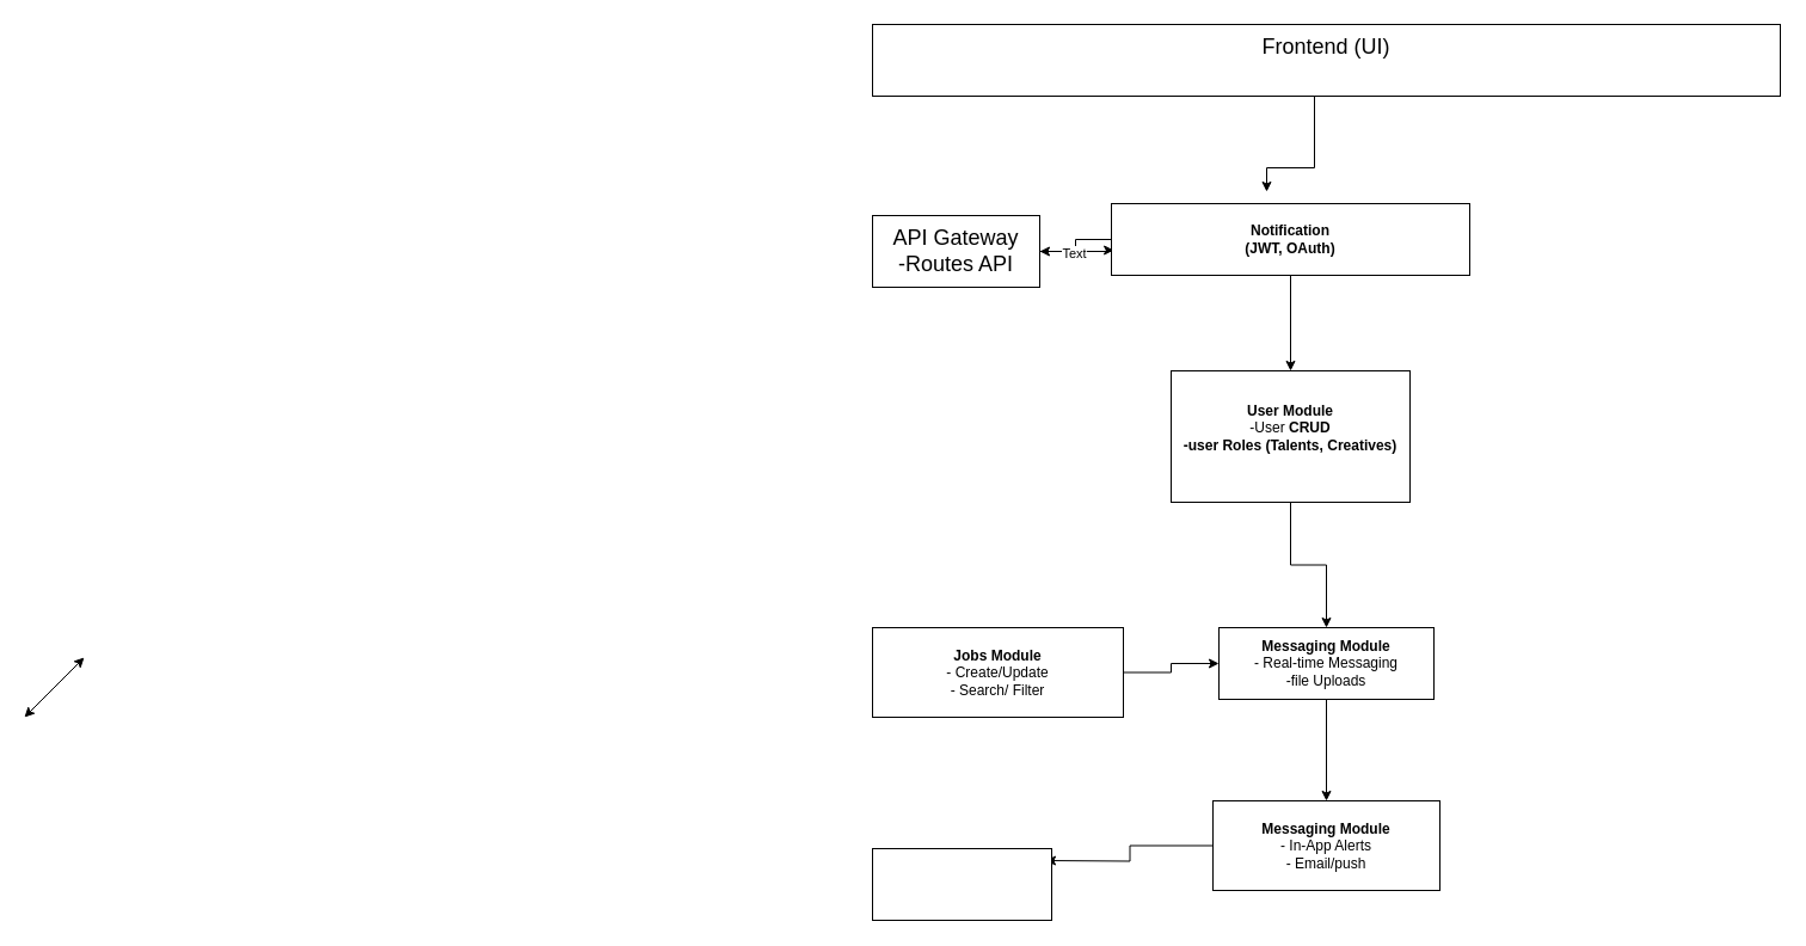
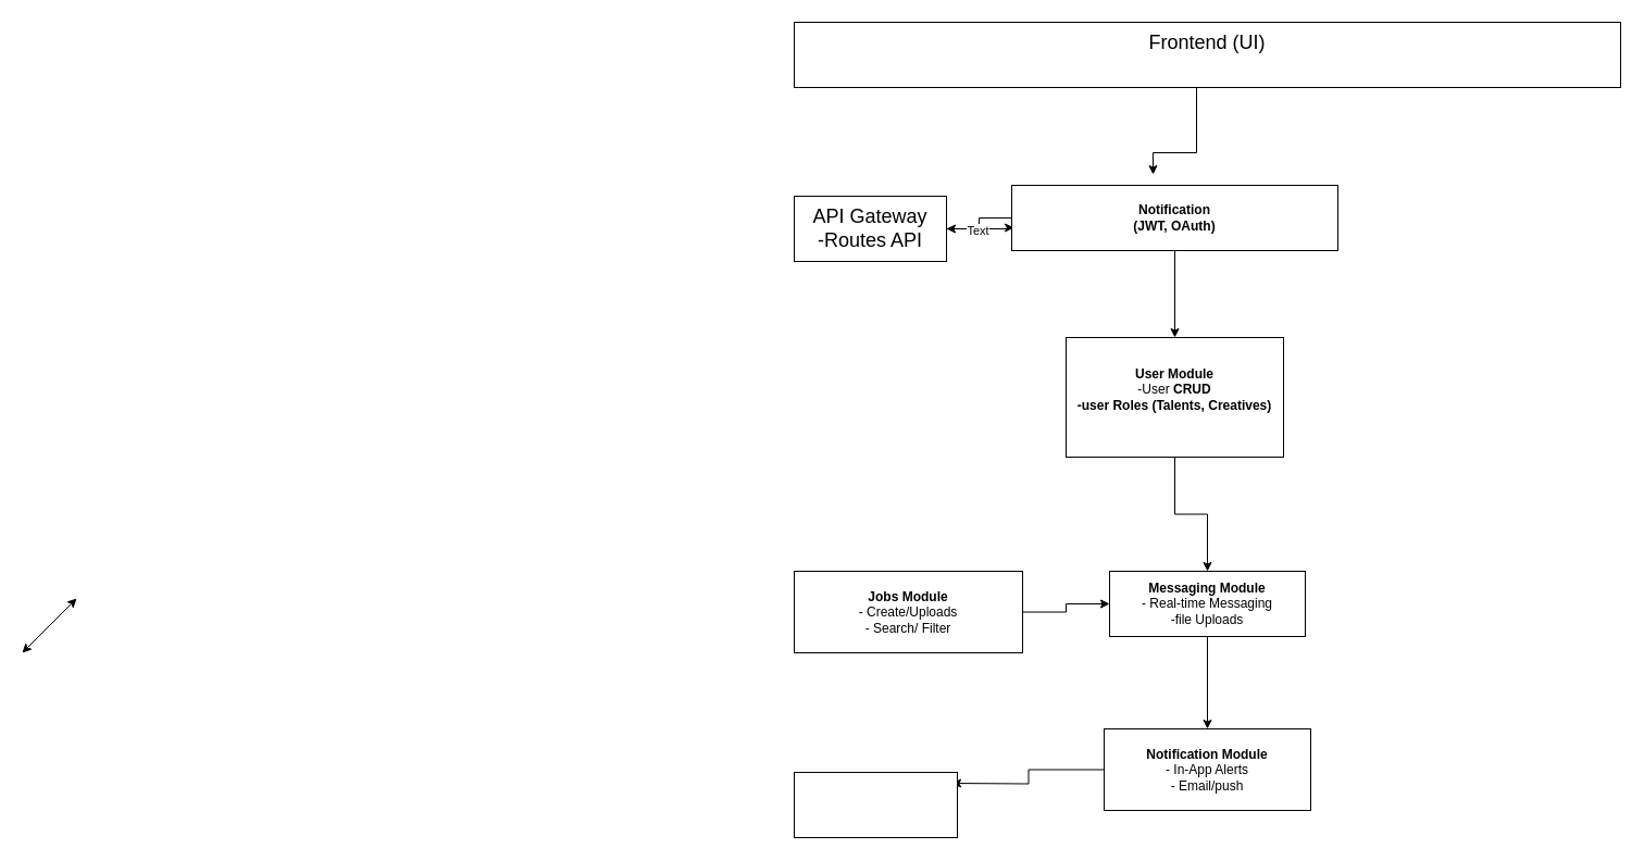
  <mxCell id="0" />
  <mxCell id="1" parent="0" />
  <mxCell id="2" value="" style="edgeStyle=orthogonalEdgeStyle;rounded=0;orthogonalLoop=1;jettySize=auto;html=1;entryX=0.007;entryY=0.65;entryDx=0;entryDy=0;entryPerimeter=0;" edge="1" parent="1" source="9" target="8"><mxGeometry relative="1" as="geometry"><mxPoint x="900" y="210" as="targetPoint" /><Array as="points"><mxPoint x="930" y="210" /></Array></mxGeometry></mxCell>
  <mxCell id="3" value="" style="edgeStyle=orthogonalEdgeStyle;rounded=0;orthogonalLoop=1;jettySize=auto;html=1;" edge="1" parent="1"><mxGeometry relative="1" as="geometry"><mxPoint x="1100" y="40" as="sourcePoint" /><mxPoint x="1060" y="160" as="targetPoint" /><Array as="points"><mxPoint x="1100" y="140" /></Array></mxGeometry></mxCell>
  <mxCell id="4" value="Frontend (UI)&lt;div&gt;&lt;br&gt;&lt;/div&gt;" style="rounded=0;whiteSpace=wrap;html=1;strokeColor=light-dark(#000000,#FFFFFF);fontSize=18;align=center;" vertex="1" parent="1"><mxGeometry x="730" y="20" width="760" height="60" as="geometry" /></mxCell>
  <mxCell id="5" value="" style="edgeStyle=orthogonalEdgeStyle;rounded=0;orthogonalLoop=1;jettySize=auto;html=1;" edge="1" parent="1" source="8" target="9"><mxGeometry relative="1" as="geometry" /></mxCell>
  <mxCell id="6" value="Text" style="edgeLabel;html=1;align=center;verticalAlign=middle;resizable=0;points=[];" vertex="1" connectable="0" parent="5"><mxGeometry x="0.2" y="1" relative="1" as="geometry"><mxPoint as="offset" /></mxGeometry></mxCell>
  <mxCell id="7" value="" style="edgeStyle=orthogonalEdgeStyle;rounded=0;orthogonalLoop=1;jettySize=auto;html=1;" edge="1" parent="1" source="8" target="11"><mxGeometry relative="1" as="geometry" /></mxCell>
  <mxCell id="8" value="&lt;b&gt;Notification&lt;/b&gt;&lt;div&gt;&lt;b&gt;(JWT, OAuth)&lt;/b&gt;&lt;/div&gt;" style="rounded=0;whiteSpace=wrap;html=1;" vertex="1" parent="1"><mxGeometry x="930" y="170" width="300" height="60" as="geometry" /></mxCell>
  <mxCell id="9" value="API Gateway&lt;div&gt;-Routes API&lt;/div&gt;" style="rounded=0;whiteSpace=wrap;html=1;fontSize=18;" vertex="1" parent="1"><mxGeometry x="730" y="180" width="140" height="60" as="geometry" /></mxCell>
  <mxCell id="10" value="" style="edgeStyle=orthogonalEdgeStyle;rounded=0;orthogonalLoop=1;jettySize=auto;html=1;" edge="1" parent="1" source="11" target="13"><mxGeometry relative="1" as="geometry" /></mxCell>
  <mxCell id="11" value="&lt;b&gt;User Module&lt;/b&gt;&lt;div&gt;-User &lt;b&gt;CRUD&lt;/b&gt;&lt;/div&gt;&lt;div&gt;&lt;b&gt;-user Roles (Talents, Creatives)&lt;/b&gt;&lt;/div&gt;&lt;div&gt;&amp;nbsp; &amp;nbsp;&amp;nbsp;&lt;/div&gt;" style="whiteSpace=wrap;html=1;rounded=0;" vertex="1" parent="1"><mxGeometry x="980" y="310" width="200" height="110" as="geometry" /></mxCell>
  <mxCell id="12" value="" style="edgeStyle=orthogonalEdgeStyle;rounded=0;orthogonalLoop=1;jettySize=auto;html=1;" edge="1" parent="1" source="13" target="19"><mxGeometry relative="1" as="geometry" /></mxCell>
  <mxCell id="13" value="&lt;b&gt;Messaging Module&lt;/b&gt;&lt;div&gt;- Real-time Messaging&lt;/div&gt;&lt;div&gt;-file Uploads&lt;/div&gt;" style="whiteSpace=wrap;html=1;rounded=0;" vertex="1" parent="1"><mxGeometry x="1020" y="525" width="180" height="60" as="geometry" /></mxCell>
  <mxCell id="14" value="" style="edgeStyle=orthogonalEdgeStyle;rounded=0;orthogonalLoop=1;jettySize=auto;html=1;" edge="1" parent="1" source="16" target="13"><mxGeometry relative="1" as="geometry" /></mxCell>
  <mxCell id="15" style="edgeStyle=orthogonalEdgeStyle;rounded=0;orthogonalLoop=1;jettySize=auto;html=1;" edge="1" parent="1"><mxGeometry relative="1" as="geometry"><mxPoint x="760" y="555" as="targetPoint" /><mxPoint x="780" y="550" as="sourcePoint" /></mxGeometry></mxCell>
- <mxCell id="16" value="&lt;b&gt;Jobs Module&lt;/b&gt;&lt;div&gt;- Create/Update&lt;/div&gt;&lt;div&gt;- Search/ Filter&lt;/div&gt;" style="whiteSpace=wrap;html=1;rounded=0;" vertex="1" parent="1"><mxGeometry x="730" y="525" width="210" height="75" as="geometry" /></mxCell>
+ <mxCell id="16" value="&lt;b&gt;Jobs Module&lt;/b&gt;&lt;div&gt;- Create/Uploads&lt;/div&gt;&lt;div&gt;- Search/ Filter&lt;/div&gt;" style="whiteSpace=wrap;html=1;rounded=0;" vertex="1" parent="1"><mxGeometry x="730" y="525" width="210" height="75" as="geometry" /></mxCell>
  <mxCell id="17" value="" style="endArrow=classic;startArrow=classic;html=1;rounded=0;" edge="1" parent="1"><mxGeometry width="50" height="50" relative="1" as="geometry"><mxPoint x="20" y="600" as="sourcePoint" /><mxPoint x="70" y="550" as="targetPoint" /><Array as="points" /></mxGeometry></mxCell>
  <mxCell id="18" value="" style="edgeStyle=orthogonalEdgeStyle;rounded=0;orthogonalLoop=1;jettySize=auto;html=1;" edge="1" parent="1" source="19"><mxGeometry relative="1" as="geometry"><mxPoint x="875" y="720" as="targetPoint" /></mxGeometry></mxCell>
- <mxCell id="19" value="&lt;b&gt;Messaging Module&lt;/b&gt;&lt;div&gt;- In-App Alerts&lt;/div&gt;&lt;div&gt;- Email/push&lt;/div&gt;" style="whiteSpace=wrap;html=1;rounded=0;" vertex="1" parent="1"><mxGeometry x="1015" y="670" width="190" height="75" as="geometry" /></mxCell>
+ <mxCell id="19" value="&lt;b&gt;Notification Module&lt;/b&gt;&lt;div&gt;- In-App Alerts&lt;/div&gt;&lt;div&gt;- Email/push&lt;/div&gt;" style="whiteSpace=wrap;html=1;rounded=0;" vertex="1" parent="1"><mxGeometry x="1015" y="670" width="190" height="75" as="geometry" /></mxCell>
  <mxCell id="20" value="" style="rounded=0;whiteSpace=wrap;html=1;" vertex="1" parent="1"><mxGeometry x="730" y="710" width="150" height="60" as="geometry" /></mxCell>
